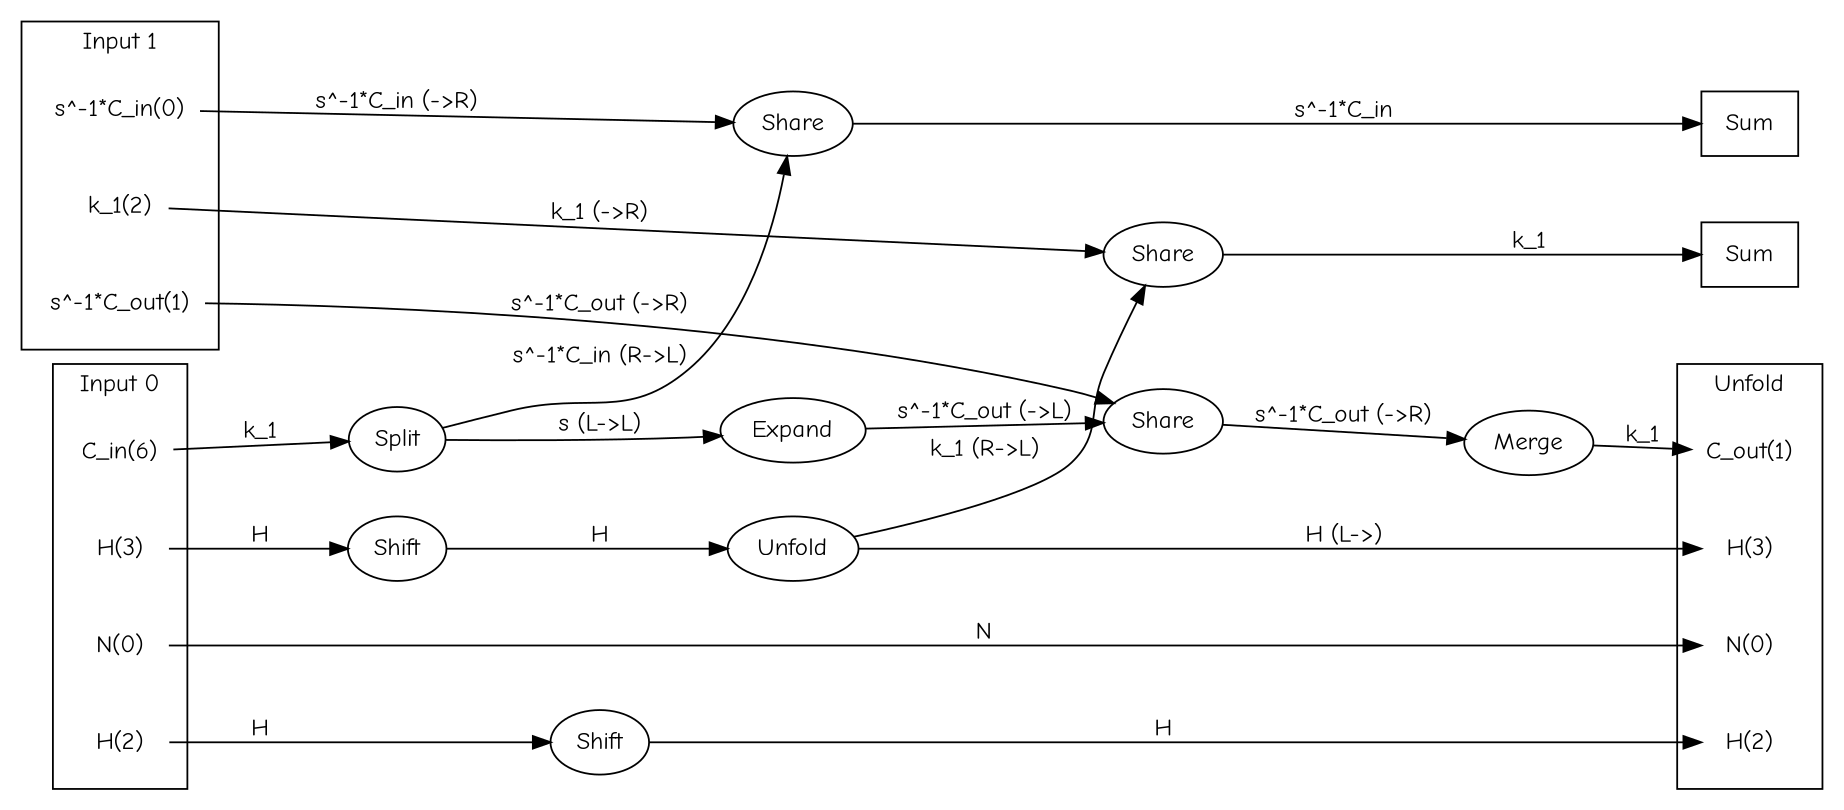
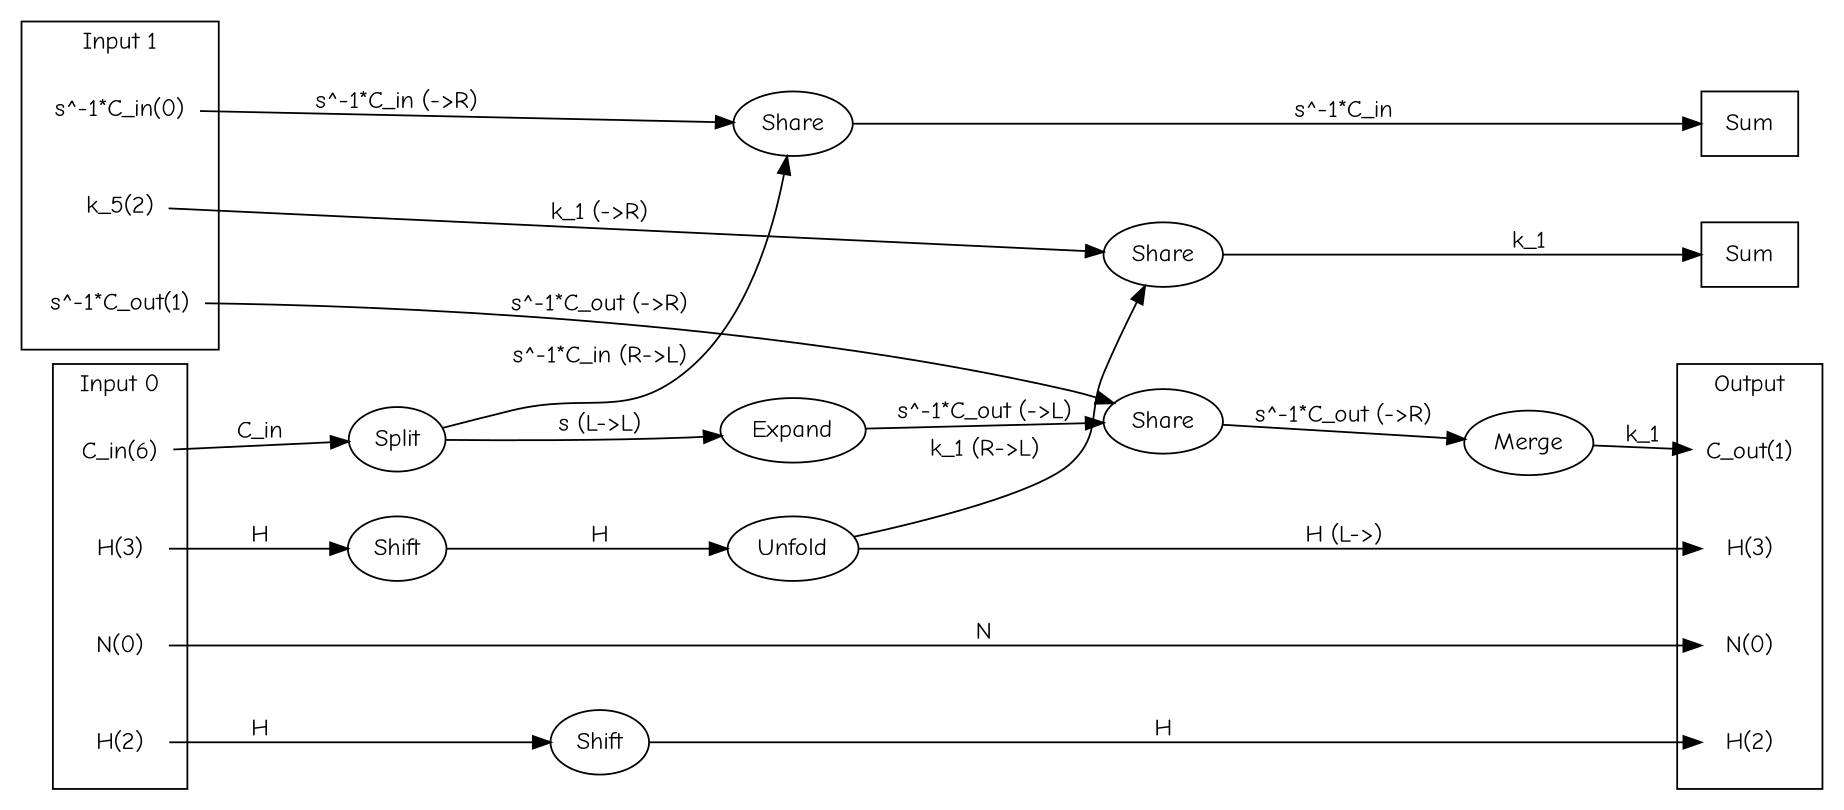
  digraph {
    fontname="Comic Neue"
    newrank=true
    rankdir=LR
    node [fontname="Comic Neue" shape=none]
    edge [fontname="Comic Neue"]
    n1 [label=Sum shape=box]
    n2 [label=Sum shape=box]
    n3 [label="N(0)"]
    n4 [label="C_out(1)"]
    n5 [label="H(2)"]
    n6 [label="H(3)"]
    n7 [label="N(0)"]
    n8 [label="C_in(6)"]
    n9 [label="H(2)"]
    n10 [label="H(3)"]
    n11 [label="s^-1*C_in(0)"]
    n12 [label="s^-1*C_out(1)"]
-   n13 [label="k_1(2)"]
+   n13 [label="k_5(2)"]
    n14 [label=Split shape=""]
    n15 [label=Shift shape=""]
    n16 [label=Shift shape=""]
    n17 [label=Share shape=""]
    n18 [label=Share shape=""]
    n19 [label=Share shape=""]
    n20 [label=Expand shape=""]
    n21 [label=Merge shape=""]
    n22 [label=Unfold shape=""]
    subgraph sub_1 {
      rank=same
      n1
      n2
      n3
      n4
      n5
      n6
    }
    subgraph sub_2 {
      rank=same
      n7
      n8
      n9
      n10
      n11
      n12
      n13
    }
    subgraph cluster_3 {
-     label=Unfold
+     label=Output
      n3
      n4
      n5
      n6
    }
    subgraph cluster_4 {
      label="Input 0"
      n7
      n8
      n9
      n10
    }
    subgraph cluster_5 {
      label="Input 1"
      n11
      n12
      n13
    }
    n7 -> n3 [label=N]
-   n8 -> n14 [label=k_1]
+   n8 -> n14 [label=C_in]
    n9 -> n15 [label=H]
    n10 -> n16 [label=H]
    n11 -> n17 [label="s^-1*C_in (->R)"]
    n12 -> n18 [label="s^-1*C_out (->R)"]
    n13 -> n19 [label="k_1 (->R)"]
    n14 -> n17 [label="s^-1*C_in (R->L)"]
    n14 -> n20 [label="s (L->L)"]
    n15 -> n5 [label=H]
    n16 -> n22 [label=H]
    n17 -> n2 [label="s^-1*C_in"]
    n18 -> n21 [label="s^-1*C_out (->R)"]
    n19 -> n1 [label=k_1]
    n20 -> n18 [label="s^-1*C_out (->L)"]
    n21 -> n4 [label=k_1]
    n22 -> n6 [label="H (L->)"]
    n22 -> n19 [label="k_1 (R->L)"]
  }
